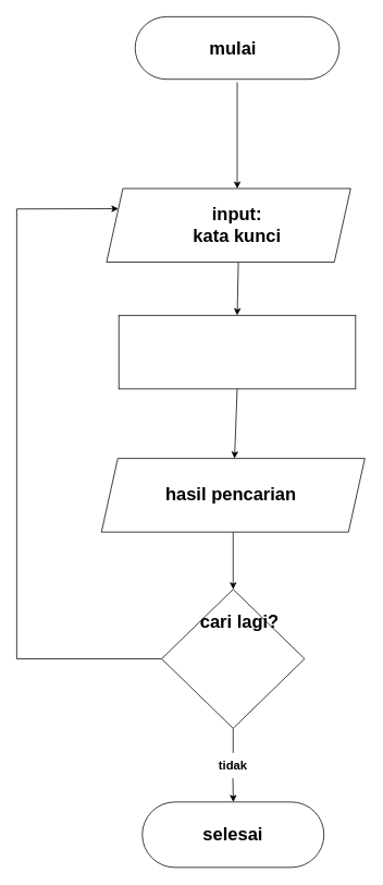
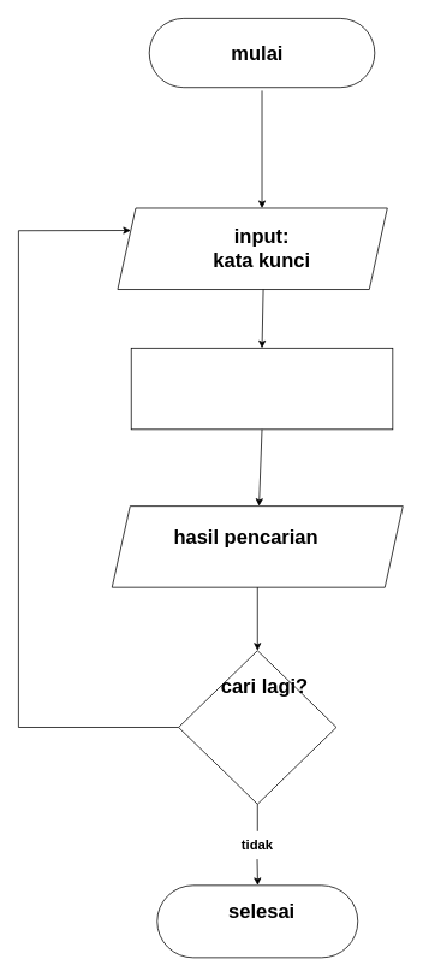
  <mxCell id="0" />
  <mxCell id="1" parent="0" />
  <mxCell id="2" value="" style="whiteSpace=wrap;html=1;rounded=1;arcSize=50;" vertex="1" parent="1"><mxGeometry x="165" y="20" width="250" height="76.39" as="geometry" /></mxCell>
  <mxCell id="3" value="" style="endArrow=classic;html=1;rounded=0;" edge="1" parent="1"><mxGeometry width="50" height="50" relative="1" as="geometry"><mxPoint x="290" y="100" as="sourcePoint" /><mxPoint x="290" y="230" as="targetPoint" /></mxGeometry></mxCell>
  <mxCell id="4" value="" style="endArrow=classic;html=1;rounded=0;entryX=0.5;entryY=0;entryDx=0;entryDy=0;exitX=0.5;exitY=1;exitDx=0;exitDy=0;" edge="1" parent="1" target="5"><mxGeometry width="50" height="50" relative="1" as="geometry"><mxPoint x="292.5" y="270" as="sourcePoint" /><mxPoint x="300" y="230" as="targetPoint" /><Array as="points" /></mxGeometry></mxCell>
  <mxCell id="5" value="" style="rounded=0;whiteSpace=wrap;html=1;" vertex="1" parent="1"><mxGeometry x="145" y="385" width="290" height="90" as="geometry" /></mxCell>
  <mxCell id="6" value="" style="shape=parallelogram;perimeter=parallelogramPerimeter;whiteSpace=wrap;html=1;fixedSize=1;" vertex="1" parent="1"><mxGeometry x="123.75" y="560" width="322.5" height="90" as="geometry" /></mxCell>
  <mxCell id="7" value="" style="rhombus;whiteSpace=wrap;html=1;" vertex="1" parent="1"><mxGeometry x="197.5" y="720" width="175" height="170" as="geometry" /></mxCell>
  <mxCell id="8" value="" style="whiteSpace=wrap;html=1;rounded=1;arcSize=50;" vertex="1" parent="1"><mxGeometry x="173.75" y="980" width="222.5" height="80" as="geometry" /></mxCell>
  <mxCell id="9" value="" style="endArrow=classic;html=1;rounded=0;entryX=0.5;entryY=0;entryDx=0;entryDy=0;exitX=0.5;exitY=1;exitDx=0;exitDy=0;" edge="1" parent="1" source="6" target="7"><mxGeometry width="50" height="50" relative="1" as="geometry"><mxPoint x="291.67" y="610" as="sourcePoint" /><mxPoint x="291.67" y="700" as="targetPoint" /><Array as="points" /></mxGeometry></mxCell>
  <mxCell id="10" value="" style="endArrow=classic;html=1;rounded=0;exitX=0.5;exitY=1;exitDx=0;exitDy=0;" edge="1" parent="1" source="5" target="6"><mxGeometry width="50" height="50" relative="1" as="geometry"><mxPoint x="303" y="280" as="sourcePoint" /><mxPoint x="300" y="380" as="targetPoint" /><Array as="points" /></mxGeometry></mxCell>
  <mxCell id="11" value="" style="shape=parallelogram;perimeter=parallelogramPerimeter;whiteSpace=wrap;html=1;fixedSize=1;" vertex="1" parent="1"><mxGeometry x="130" y="230" width="298.93" height="90" as="geometry" /></mxCell>
  <mxCell id="12" value="mulai" style="text;html=1;strokeColor=none;fillColor=none;align=center;verticalAlign=middle;whiteSpace=wrap;rounded=0;fontSize=22;fontStyle=1" vertex="1" parent="1"><mxGeometry x="190" y="30" width="190" height="60" as="geometry" /></mxCell>
  <mxCell id="13" value="" style="endArrow=classic;html=1;rounded=0;entryX=0;entryY=0.25;entryDx=0;entryDy=0;exitX=0;exitY=0.5;exitDx=0;exitDy=0;" edge="1" parent="1" source="7" target="11"><mxGeometry width="50" height="50" relative="1" as="geometry"><mxPoint x="10" y="809.091" as="sourcePoint" /><mxPoint x="150" y="240" as="targetPoint" /><Array as="points"><mxPoint x="20" y="805" /><mxPoint x="20" y="255" /></Array></mxGeometry></mxCell>
  <mxCell id="14" value="input:&lt;br style=&quot;font-size: 22px;&quot;&gt;kata kunci" style="text;html=1;strokeColor=none;fillColor=none;align=center;verticalAlign=middle;whiteSpace=wrap;rounded=0;fontSize=22;fontStyle=1" vertex="1" parent="1"><mxGeometry x="180" y="240" width="220" height="70" as="geometry" /></mxCell>
- <mxCell id="15" value="hasil pencarian" style="text;html=1;strokeColor=none;fillColor=none;align=center;verticalAlign=middle;whiteSpace=wrap;rounded=0;fontSize=22;fontStyle=1" vertex="1" parent="1"><mxGeometry x="185" y="590" width="195" height="30" as="geometry" /></mxCell>
+ <mxCell id="15" value="hasil pencarian" style="text;html=1;strokeColor=none;fillColor=none;align=center;verticalAlign=middle;whiteSpace=wrap;rounded=0;fontSize=22;fontStyle=1" vertex="1" parent="1"><mxGeometry x="175" y="580" width="195" height="30" as="geometry" /></mxCell>
  <mxCell id="16" value="&amp;nbsp;cari lagi?" style="text;html=1;strokeColor=none;fillColor=none;align=center;verticalAlign=middle;whiteSpace=wrap;rounded=0;fontSize=22;fontStyle=1" vertex="1" parent="1"><mxGeometry x="230" y="745" width="120" height="30" as="geometry" /></mxCell>
- <mxCell id="17" value="selesai" style="text;html=1;strokeColor=none;fillColor=none;align=center;verticalAlign=middle;whiteSpace=wrap;rounded=0;fontSize=22;fontStyle=1" vertex="1" parent="1"><mxGeometry x="255" y="1005" width="60" height="30" as="geometry" /></mxCell>
+ <mxCell id="17" value="selesai" style="text;html=1;strokeColor=none;fillColor=none;align=center;verticalAlign=middle;whiteSpace=wrap;rounded=0;fontSize=22;fontStyle=1" vertex="1" parent="1"><mxGeometry x="260" y="995" width="60" height="30" as="geometry" /></mxCell>
  <mxCell id="18" value="" style="endArrow=none;html=1;rounded=0;entryX=0.5;entryY=1;entryDx=0;entryDy=0;" edge="1" parent="1" target="7"><mxGeometry width="50" height="50" relative="1" as="geometry"><mxPoint x="285" y="920" as="sourcePoint" /><mxPoint x="260" y="950" as="targetPoint" /></mxGeometry></mxCell>
  <mxCell id="19" value="" style="endArrow=classic;html=1;rounded=0;entryX=0.525;entryY=-0.013;entryDx=0;entryDy=0;entryPerimeter=0;" edge="1" parent="1"><mxGeometry width="50" height="50" relative="1" as="geometry"><mxPoint x="284.66" y="951.04" as="sourcePoint" /><mxPoint x="285.223" y="980" as="targetPoint" /></mxGeometry></mxCell>
  <mxCell id="20" value="tidak" style="text;html=1;strokeColor=none;fillColor=none;align=center;verticalAlign=middle;whiteSpace=wrap;rounded=0;fontStyle=1;fontSize=15;" vertex="1" parent="1"><mxGeometry x="255" y="920" width="60" height="30" as="geometry" /></mxCell>
